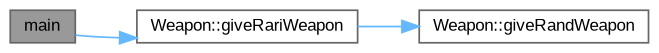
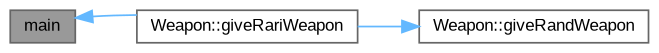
  digraph {
    fontname="Liberation Sans"
    rankdir=LR
    node [color=grey40 fillcolor=white fontname="Liberation Sans" fontsize=10 shape=box style=filled]
    edge [color=steelblue1 fontname="Liberation Sans" fontsize=10 labelfontname=Helvetica labelfontsize=10 style=solid]
    n1 [color=gray40 fillcolor=grey60 fontcolor=black height=0.2 label=main width=0.4]
    n2 [height=0.2 label="Weapon::giveRariWeapon" width=0.4]
    n3 [height=0.2 label="Weapon::giveRandWeapon" width=0.4]
-   n1 -> n2
+   n2 -> n1
    n2 -> n3
  }
